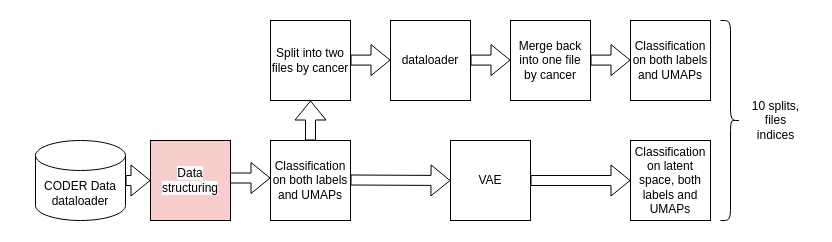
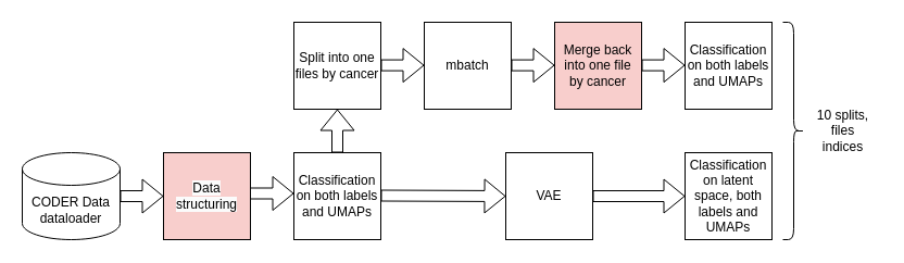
  <mxCell id="0" />
  <mxCell id="1" parent="0" />
  <mxCell id="2" value="" style="shape=flexArrow;endArrow=classic;html=1;rounded=0;exitX=0.5;exitY=0;exitDx=0;exitDy=0;entryX=0;entryY=0.5;entryDx=0;entryDy=0;" parent="1" source="7" target="11" edge="1"><mxGeometry width="50" height="50" relative="1" as="geometry"><mxPoint x="260" y="185" as="sourcePoint" /><mxPoint x="510" y="180" as="targetPoint" /></mxGeometry></mxCell>
  <mxCell id="3" value="" style="shape=flexArrow;endArrow=classic;html=1;rounded=0;exitX=0.5;exitY=0;exitDx=0;exitDy=0;entryX=0.5;entryY=1;entryDx=0;entryDy=0;" parent="1" target="9" edge="1" source="16"><mxGeometry width="50" height="50" relative="1" as="geometry"><mxPoint x="307.5" y="140" as="sourcePoint" /><mxPoint x="250" y="110" as="targetPoint" /></mxGeometry></mxCell>
  <mxCell id="4" value="" style="shape=flexArrow;endArrow=classic;html=1;rounded=0;exitX=1;exitY=0.5;exitDx=0;exitDy=0;entryX=0;entryY=0.5;entryDx=0;entryDy=0;" parent="1" edge="1"><mxGeometry width="50" height="50" relative="1" as="geometry"><mxPoint x="225" y="177.5" as="sourcePoint" /><mxPoint x="270" y="177.5" as="targetPoint" /></mxGeometry></mxCell>
- <mxCell id="5" value="CODER Data&lt;br&gt;dataloader" style="shape=cylinder3;whiteSpace=wrap;html=1;boundedLbl=1;backgroundOutline=1;size=15;" parent="1" vertex="1"><mxGeometry x="35" y="140" width="90" height="80" as="geometry" /></mxCell>
- <mxCell id="6" value="dataloader" style="whiteSpace=wrap;html=1;aspect=fixed;" parent="1" vertex="1"><mxGeometry x="390" y="20" width="80" height="80" as="geometry" /></mxCell>
- <mxCell id="7" value="VAE" style="whiteSpace=wrap;html=1;aspect=fixed;direction=south;" parent="1" vertex="1"><mxGeometry x="450" y="140" width="80" height="80" as="geometry" /></mxCell>
+ <mxCell id="5" value="CODER Data&lt;br&gt;dataloader" style="shape=cylinder3;whiteSpace=wrap;html=1;boundedLbl=1;backgroundOutline=1;size=15;" parent="1" vertex="1"><mxGeometry x="20" y="140" width="90" height="80" as="geometry" /></mxCell>
+ <mxCell id="6" value="mbatch" style="whiteSpace=wrap;html=1;aspect=fixed;" parent="1" vertex="1"><mxGeometry x="390" y="20" width="80" height="80" as="geometry" /></mxCell>
+ <mxCell id="7" value="VAE" style="whiteSpace=wrap;html=1;aspect=fixed;direction=south;" parent="1" vertex="1"><mxGeometry x="465" y="140" width="80" height="80" as="geometry" /></mxCell>
  <mxCell id="8" value="" style="shape=flexArrow;endArrow=classic;html=1;rounded=0;exitX=1;exitY=0.5;exitDx=0;exitDy=0;exitPerimeter=0;" parent="1" edge="1" source="5"><mxGeometry width="50" height="50" relative="1" as="geometry"><mxPoint x="120" y="180" as="sourcePoint" /><mxPoint x="150" y="180" as="targetPoint" /></mxGeometry></mxCell>
- <mxCell id="9" value="Split into two files by cancer" style="whiteSpace=wrap;html=1;aspect=fixed;" vertex="1" parent="1"><mxGeometry x="270" y="20" width="80" height="80" as="geometry" /></mxCell>
+ <mxCell id="9" value="Split into one files by cancer" style="whiteSpace=wrap;html=1;aspect=fixed;" vertex="1" parent="1"><mxGeometry x="270" y="20" width="80" height="80" as="geometry" /></mxCell>
  <mxCell id="10" value="" style="shape=flexArrow;endArrow=classic;html=1;rounded=0;exitX=0.5;exitY=0;exitDx=0;exitDy=0;entryX=0.5;entryY=1;entryDx=0;entryDy=0;" edge="1" parent="1" target="7"><mxGeometry width="50" height="50" relative="1" as="geometry"><mxPoint x="350" y="179.5" as="sourcePoint" /><mxPoint x="390" y="179.5" as="targetPoint" /></mxGeometry></mxCell>
  <mxCell id="11" value="Classification on latent space, both labels and UMAPs" style="whiteSpace=wrap;html=1;aspect=fixed;" vertex="1" parent="1"><mxGeometry x="630" y="140" width="80" height="80" as="geometry" /></mxCell>
- <mxCell id="12" value="Merge back into one file&lt;br&gt;by cancer" style="whiteSpace=wrap;html=1;aspect=fixed;" vertex="1" parent="1"><mxGeometry x="510" y="20" width="80" height="80" as="geometry" /></mxCell>
+ <mxCell id="12" value="Merge back into one file&lt;br&gt;by cancer" style="whiteSpace=wrap;html=1;aspect=fixed;fillColor=#f8cecc;" vertex="1" parent="1"><mxGeometry x="510" y="20" width="80" height="80" as="geometry" /></mxCell>
  <mxCell id="13" value="" style="shape=flexArrow;endArrow=classic;html=1;rounded=0;exitX=0.5;exitY=0;exitDx=0;exitDy=0;" edge="1" parent="1"><mxGeometry width="50" height="50" relative="1" as="geometry"><mxPoint x="350" y="59.58" as="sourcePoint" /><mxPoint x="390" y="59.58" as="targetPoint" /></mxGeometry></mxCell>
  <mxCell id="14" value="" style="shape=flexArrow;endArrow=classic;html=1;rounded=0;exitX=0.5;exitY=0;exitDx=0;exitDy=0;" edge="1" parent="1"><mxGeometry width="50" height="50" relative="1" as="geometry"><mxPoint x="470" y="59.58" as="sourcePoint" /><mxPoint x="510" y="59.58" as="targetPoint" /></mxGeometry></mxCell>
  <mxCell id="15" value="&lt;meta charset=&quot;utf-8&quot;&gt;&lt;span style=&quot;color: rgb(0, 0, 0); font-family: Helvetica; font-size: 12px; font-style: normal; font-variant-ligatures: normal; font-variant-caps: normal; font-weight: 400; letter-spacing: normal; orphans: 2; text-align: center; text-indent: 0px; text-transform: none; widows: 2; word-spacing: 0px; -webkit-text-stroke-width: 0px; background-color: rgb(251, 251, 251); text-decoration-thickness: initial; text-decoration-style: initial; text-decoration-color: initial; float: none; display: inline !important;&quot;&gt;Data structuring&lt;/span&gt;" style="rounded=0;whiteSpace=wrap;html=1;fillColor=#f8cecc;" vertex="1" parent="1"><mxGeometry x="150" y="140" width="80" height="80" as="geometry" /></mxCell>
  <mxCell id="16" value="Classification on both labels and UMAPs" style="rounded=0;whiteSpace=wrap;html=1;" vertex="1" parent="1"><mxGeometry x="270" y="140" width="80" height="80" as="geometry" /></mxCell>
  <mxCell id="17" value="" style="shape=curlyBracket;whiteSpace=wrap;html=1;rounded=1;flipH=1;labelPosition=right;verticalLabelPosition=middle;align=left;verticalAlign=middle;" vertex="1" parent="1"><mxGeometry x="720" y="20" width="20" height="200" as="geometry" /></mxCell>
  <mxCell id="18" value="10 splits,&lt;br&gt;files&lt;br&gt;indices" style="text;html=1;align=center;verticalAlign=middle;resizable=0;points=[];autosize=1;strokeColor=none;fillColor=none;" vertex="1" parent="1"><mxGeometry x="740" y="90" width="70" height="60" as="geometry" /></mxCell>
  <mxCell id="19" value="Classification on both labels and UMAPs" style="whiteSpace=wrap;html=1;aspect=fixed;" vertex="1" parent="1"><mxGeometry x="630" y="20" width="80" height="80" as="geometry" /></mxCell>
  <mxCell id="20" value="" style="shape=flexArrow;endArrow=classic;html=1;rounded=0;exitX=0.5;exitY=0;exitDx=0;exitDy=0;" edge="1" parent="1"><mxGeometry width="50" height="50" relative="1" as="geometry"><mxPoint x="590" y="59.58" as="sourcePoint" /><mxPoint x="630" y="59.58" as="targetPoint" /></mxGeometry></mxCell>
